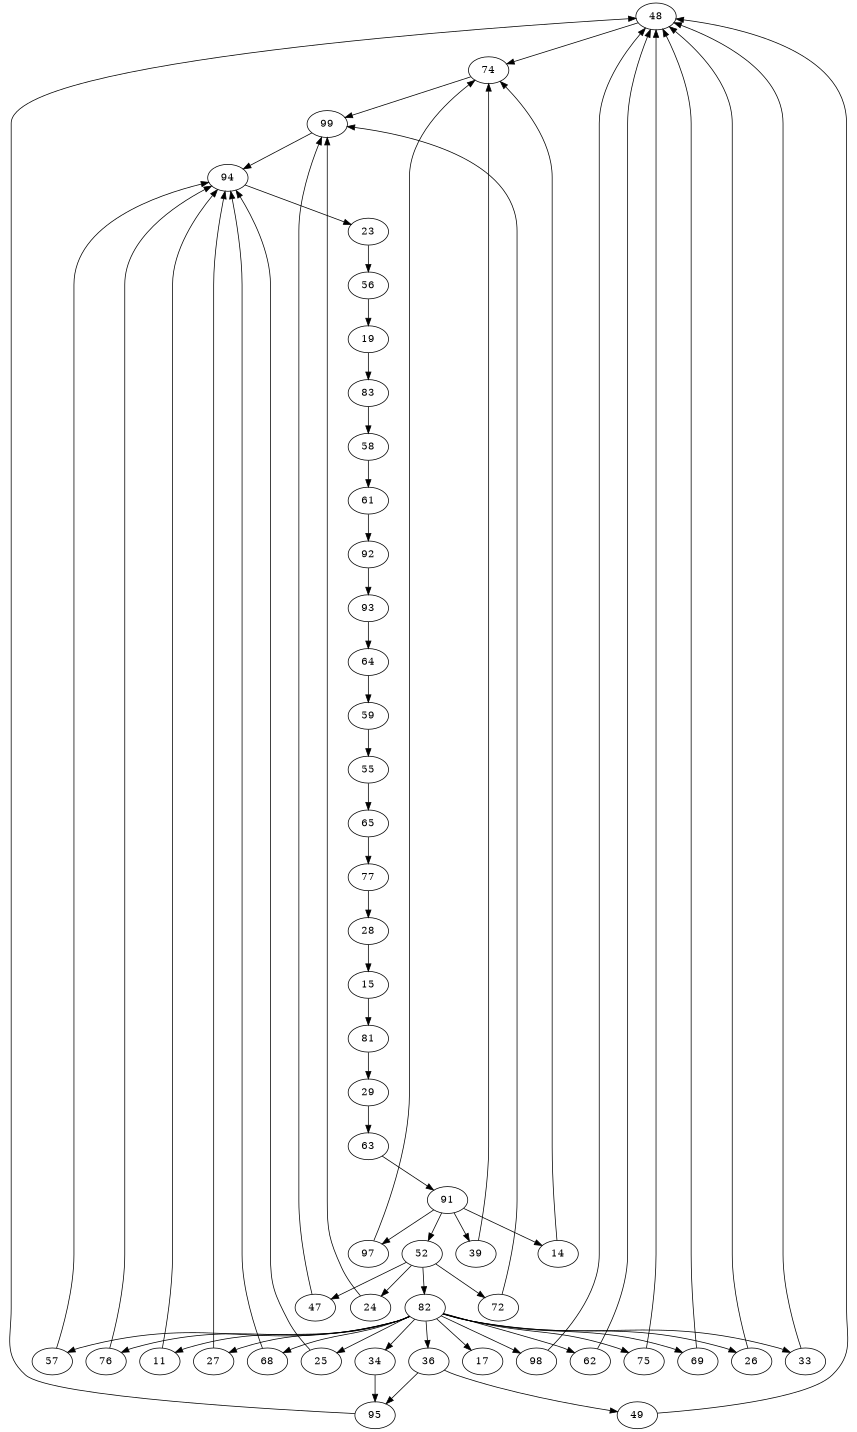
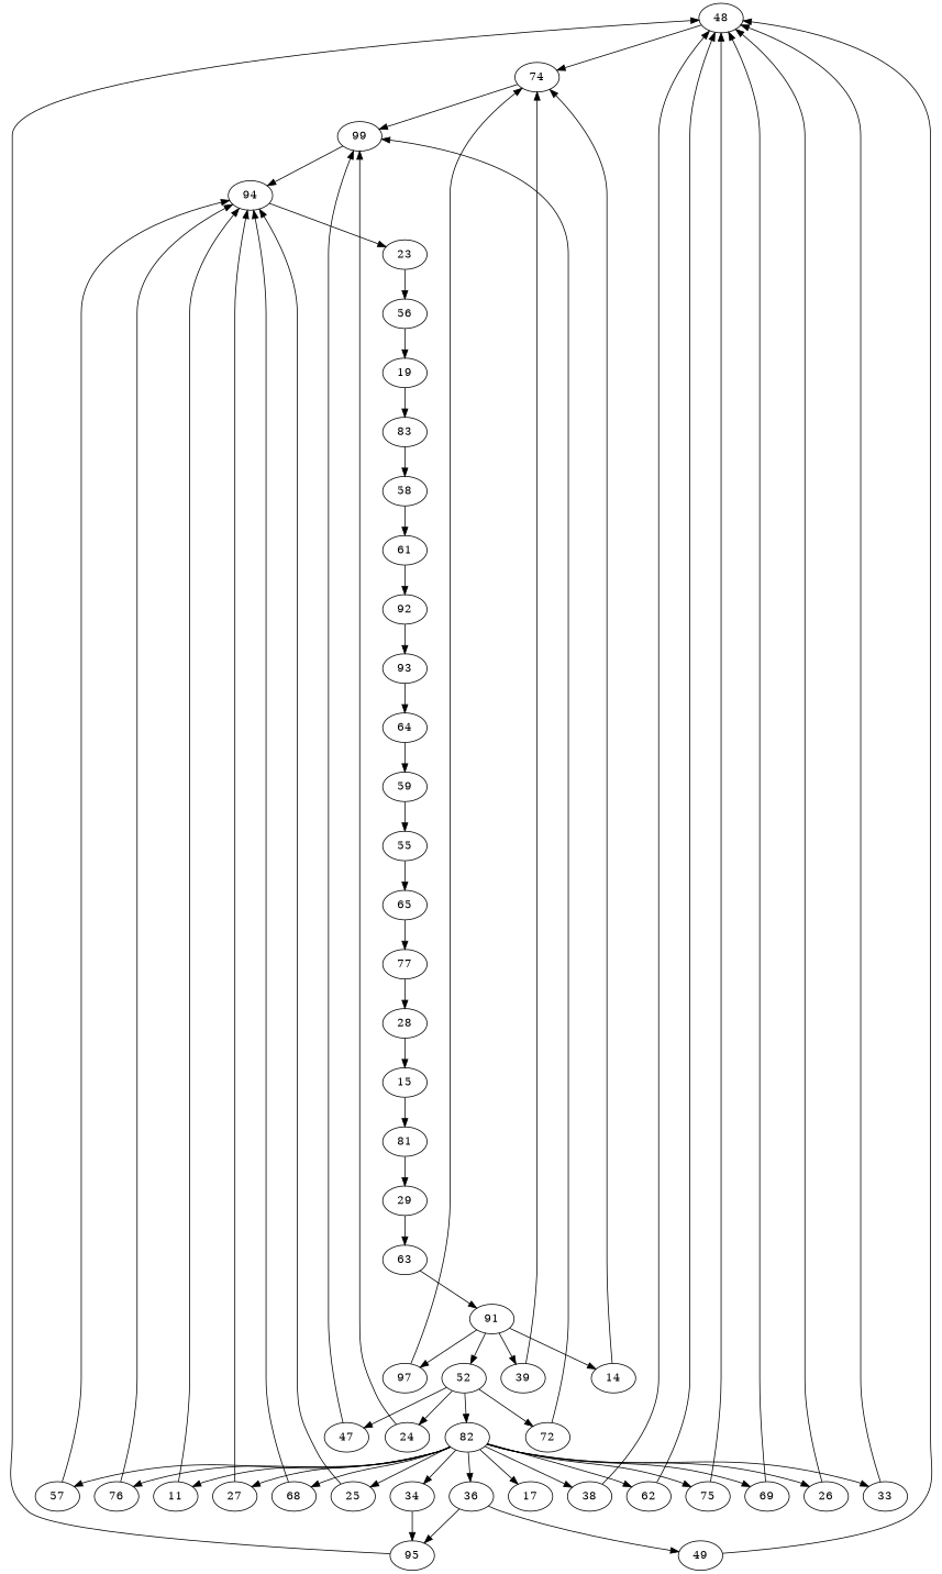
  digraph {
    48
    74
    99
    94
    23
    95
    56
    97
    19
    83
-   98
+   98 [label=38]
    58
    61
    92
    62
    75
    93
    49
    64
    59
    55
    65
    39
    14
    24
    77
    28
    15
    69
    81
    29
    57
    76
    34
    63
    11
    26
    72
    47
    91
    52
    82
    33
    27
    68
    17
    36
    25
    48 -> 74
    74 -> 99
    99 -> 94
    94 -> 23
    23 -> 56
    95 -> 48
    56 -> 19
    97 -> 74
    19 -> 83
    83 -> 58
    98 -> 48
    58 -> 61
    61 -> 92
    92 -> 93
    62 -> 48
    75 -> 48
    93 -> 64
    49 -> 48
    64 -> 59
    59 -> 55
    55 -> 65
    65 -> 77
    39 -> 74
    14 -> 74
    24 -> 99
    77 -> 28
    28 -> 15
    15 -> 81
    69 -> 48
    81 -> 29
    29 -> 63
    57 -> 94
    76 -> 94
    34 -> 95
    63 -> 91
    11 -> 94
    26 -> 48
    72 -> 99
    47 -> 99
    91 -> 97
    91 -> 39
    91 -> 14
    91 -> 52
    52 -> 24
    52 -> 72
    52 -> 47
    52 -> 82
    82 -> 98
    82 -> 62
    82 -> 75
    82 -> 69
    82 -> 57
    82 -> 76
    82 -> 34
    82 -> 11
    82 -> 26
    82 -> 33
    82 -> 27
    82 -> 68
    82 -> 17
    82 -> 36
    82 -> 25
    33 -> 48
    27 -> 94
    68 -> 94
    36 -> 95
    36 -> 49
    25 -> 94
  }
